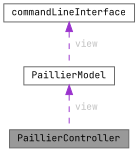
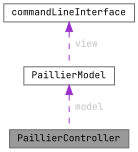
  digraph {
    fontname="JetBrains Mono"
    node [color=gray40 fillcolor=white fontname="JetBrains Mono" fontsize=10 shape=box style=filled]
    edge [color=darkorchid3 dir=back fontcolor=grey fontname="JetBrains Mono" fontsize=10 labelfontname=Helvetica labelfontsize=10 style=dashed]
    n1 [fillcolor=grey60 fontcolor=black height=0.2 label=PaillierController width=0.4]
    n2 [height=0.2 label=PaillierModel width=0.4]
    n3 [height=0.2 label=commandLineInterface width=0.4]
-   n2 -> n1 [label=" view"]
+   n2 -> n1 [label=" model"]
    n3 -> n2 [label=" view"]
  }
